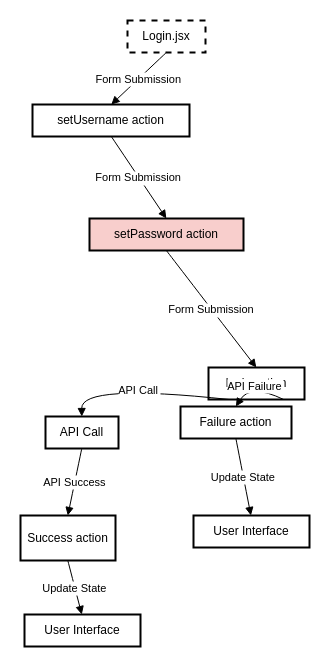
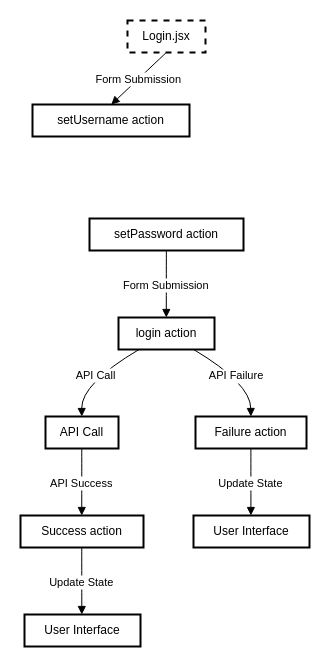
  <mxCell id="0" />
  <mxCell id="1" parent="0" />
  <mxCell id="2" value="Login.jsx" style="whiteSpace=wrap;strokeWidth=2;dashed=1;" vertex="1" parent="1"><mxGeometry x="127" width="78" height="32" as="geometry" y="20" /></mxCell>
  <mxCell id="3" value="setUsername action" style="whiteSpace=wrap;strokeWidth=2;" vertex="1" parent="1"><mxGeometry x="32" y="104" width="157" height="32" as="geometry" /></mxCell>
- <mxCell id="4" value="setPassword action" style="whiteSpace=wrap;strokeWidth=2;fillColor=#f8cecc;" vertex="1" parent="1"><mxGeometry x="89" y="218" width="154" height="32" as="geometry" /></mxCell>
- <mxCell id="5" value="login action" style="whiteSpace=wrap;strokeWidth=2;" vertex="1" parent="1"><mxGeometry x="208" y="367" width="96" height="32" as="geometry" /></mxCell>
+ <mxCell id="4" value="setPassword action" style="whiteSpace=wrap;strokeWidth=2;" vertex="1" parent="1"><mxGeometry x="89" y="218" width="154" height="32" as="geometry" /></mxCell>
+ <mxCell id="5" value="login action" style="whiteSpace=wrap;strokeWidth=2;" vertex="1" parent="1"><mxGeometry x="118" y="317" width="96" height="32" as="geometry" /></mxCell>
  <mxCell id="6" value="API Call" style="whiteSpace=wrap;strokeWidth=2;" vertex="1" parent="1"><mxGeometry x="45" y="416" width="73" height="32" as="geometry" /></mxCell>
- <mxCell id="7" value="Success action" style="whiteSpace=wrap;strokeWidth=2;" vertex="1" parent="1"><mxGeometry x="20" y="515" width="95" height="45" as="geometry" /></mxCell>
+ <mxCell id="7" value="Success action" style="whiteSpace=wrap;strokeWidth=2;" vertex="1" parent="1"><mxGeometry y="515" width="123" height="32" as="geometry" x="20" /></mxCell>
  <mxCell id="8" value="User Interface" style="whiteSpace=wrap;strokeWidth=2;" vertex="1" parent="1"><mxGeometry x="24" y="614" width="116" height="32" as="geometry" /></mxCell>
- <mxCell id="9" value="Failure action" style="whiteSpace=wrap;strokeWidth=2;" vertex="1" parent="1"><mxGeometry x="180" y="406" width="111" height="32" as="geometry" /></mxCell>
+ <mxCell id="9" value="Failure action" style="whiteSpace=wrap;strokeWidth=2;" vertex="1" parent="1"><mxGeometry x="195" y="416" width="111" height="32" as="geometry" /></mxCell>
  <mxCell id="10" value="User Interface" style="whiteSpace=wrap;strokeWidth=2;" vertex="1" parent="1"><mxGeometry x="193" y="515" width="116" height="32" as="geometry" /></mxCell>
  <mxCell id="11" value="Form Submission" style="curved=1;startArrow=none;endArrow=block;exitX=0.498;exitY=1;entryX=0.502;entryY=0;" edge="1" parent="1" source="2" target="3"><mxGeometry relative="1" as="geometry"><Array as="points" /></mxGeometry></mxCell>
- <mxCell id="12" value="Form Submission" style="curved=1;startArrow=none;endArrow=block;exitX=0.502;exitY=1;entryX=0.499;entryY=0;" edge="1" parent="1" source="3" target="4"><mxGeometry relative="1" as="geometry"><Array as="points" /></mxGeometry></mxCell>
  <mxCell id="13" value="Form Submission" style="curved=1;startArrow=none;endArrow=block;exitX=0.499;exitY=1;entryX=0.498;entryY=0;" edge="1" parent="1" source="4" target="5"><mxGeometry relative="1" as="geometry"><Array as="points" /></mxGeometry></mxCell>
  <mxCell id="14" value="API Call" style="curved=1;startArrow=none;endArrow=block;exitX=0.214;exitY=1;entryX=0.497;entryY=0;" edge="1" parent="1" source="5" target="6"><mxGeometry relative="1" as="geometry"><Array as="points"><mxPoint x="81" y="383" /></Array></mxGeometry></mxCell>
  <mxCell id="15" value="API Success" style="curved=1;startArrow=none;endArrow=block;exitX=0.497;exitY=1;entryX=0.498;entryY=0;" edge="1" parent="1" source="6" target="7"><mxGeometry relative="1" as="geometry"><Array as="points" /></mxGeometry></mxCell>
  <mxCell id="16" value="Update State" style="curved=1;startArrow=none;endArrow=block;exitX=0.498;exitY=1;entryX=0.494;entryY=0;" edge="1" parent="1" source="7" target="8"><mxGeometry relative="1" as="geometry"><Array as="points" /></mxGeometry></mxCell>
  <mxCell id="17" value="API Failure" style="curved=1;startArrow=none;endArrow=block;exitX=0.783;exitY=1;entryX=0.499;entryY=0;" edge="1" parent="1" source="5" target="9"><mxGeometry relative="1" as="geometry"><Array as="points"><mxPoint x="250" y="383" /></Array></mxGeometry></mxCell>
  <mxCell id="18" value="Update State" style="curved=1;startArrow=none;endArrow=block;exitX=0.499;exitY=1;entryX=0.495;entryY=0;" edge="1" parent="1" source="9" target="10"><mxGeometry relative="1" as="geometry"><Array as="points" /></mxGeometry></mxCell>
